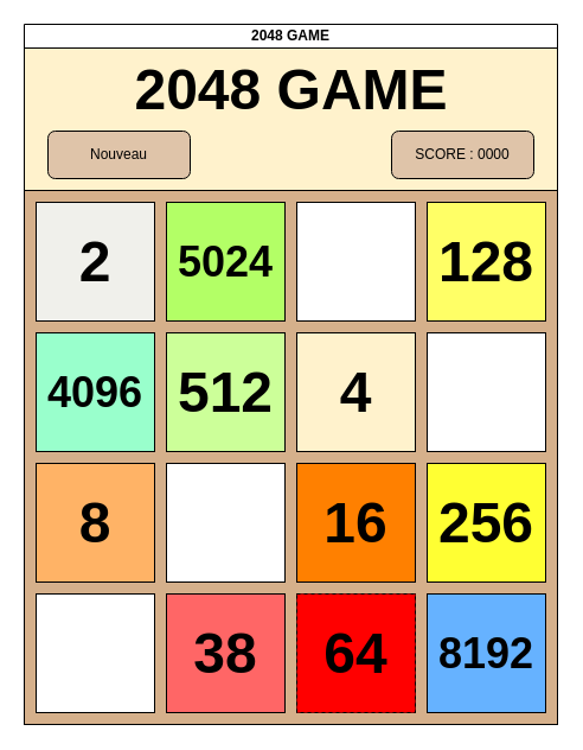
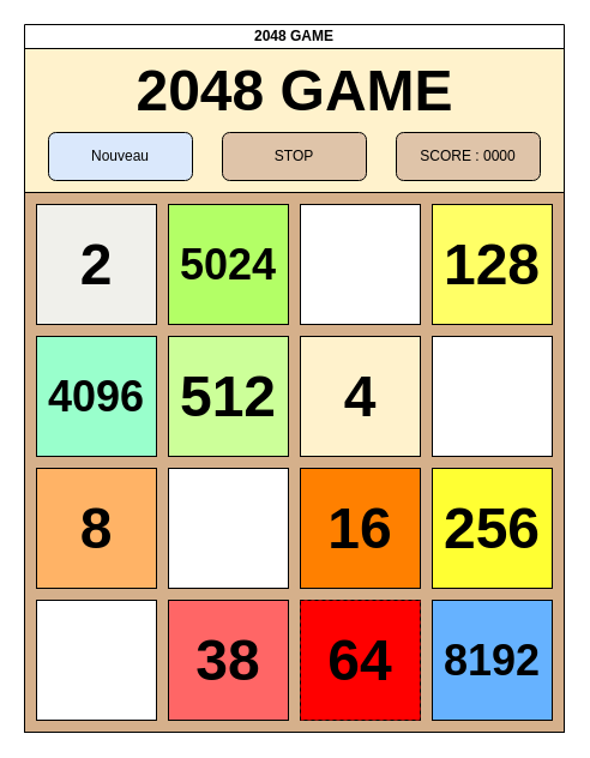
  <mxCell id="0" />
  <mxCell id="1" parent="0" />
  <mxCell id="2" value="2048 GAME" style="swimlane;whiteSpace=wrap;html=1;startSize=20;fillColor=#FFFFFF;strokeColor=#000000;" vertex="1" parent="1"><mxGeometry x="20" y="20" width="450" height="590" as="geometry" /></mxCell>
  <mxCell id="3" value="" style="rounded=0;whiteSpace=wrap;html=1;fillColor=#FFF2CC;" vertex="1" parent="2"><mxGeometry y="20" width="450" height="120" as="geometry" /></mxCell>
  <mxCell id="4" value="" style="rounded=0;whiteSpace=wrap;html=1;fillColor=#D5B08B;" vertex="1" parent="2"><mxGeometry y="140" width="450" height="450" as="geometry" /></mxCell>
  <mxCell id="5" value="" style="rounded=0;whiteSpace=wrap;html=1;" vertex="1" parent="2"><mxGeometry x="10" y="150" width="100" height="100" as="geometry" /></mxCell>
  <mxCell id="6" value="" style="rounded=0;whiteSpace=wrap;html=1;" vertex="1" parent="2"><mxGeometry x="120" y="150" width="100" height="100" as="geometry" /></mxCell>
  <mxCell id="7" value="" style="rounded=0;whiteSpace=wrap;html=1;" vertex="1" parent="2"><mxGeometry x="230" y="150" width="100" height="100" as="geometry" /></mxCell>
  <mxCell id="8" value="" style="rounded=0;whiteSpace=wrap;html=1;" vertex="1" parent="2"><mxGeometry x="340" y="150" width="100" height="100" as="geometry" /></mxCell>
  <mxCell id="9" value="" style="rounded=0;whiteSpace=wrap;html=1;fillColor=default;" vertex="1" parent="2"><mxGeometry x="340" y="260" width="100" height="100" as="geometry" /></mxCell>
  <mxCell id="10" value="" style="rounded=0;whiteSpace=wrap;html=1;" vertex="1" parent="2"><mxGeometry x="230" y="260" width="100" height="100" as="geometry" /></mxCell>
  <mxCell id="11" value="" style="rounded=0;whiteSpace=wrap;html=1;" vertex="1" parent="2"><mxGeometry x="120" y="260" width="100" height="100" as="geometry" /></mxCell>
  <mxCell id="12" value="" style="rounded=0;whiteSpace=wrap;html=1;" vertex="1" parent="2"><mxGeometry x="10" y="260" width="100" height="100" as="geometry" /></mxCell>
  <mxCell id="13" value="" style="rounded=0;whiteSpace=wrap;html=1;" vertex="1" parent="2"><mxGeometry x="10" y="370" width="100" height="100" as="geometry" /></mxCell>
  <mxCell id="14" value="" style="rounded=0;whiteSpace=wrap;html=1;" vertex="1" parent="2"><mxGeometry x="120" y="370" width="100" height="100" as="geometry" /></mxCell>
  <mxCell id="15" value="" style="rounded=0;whiteSpace=wrap;html=1;" vertex="1" parent="2"><mxGeometry x="230" y="370" width="100" height="100" as="geometry" /></mxCell>
  <mxCell id="16" value="" style="rounded=0;whiteSpace=wrap;html=1;" vertex="1" parent="2"><mxGeometry x="340" y="370" width="100" height="100" as="geometry" /></mxCell>
  <mxCell id="17" value="" style="rounded=0;whiteSpace=wrap;html=1;" vertex="1" parent="2"><mxGeometry x="340" y="480" width="100" height="100" as="geometry" /></mxCell>
  <mxCell id="18" value="" style="rounded=0;whiteSpace=wrap;html=1;" vertex="1" parent="2"><mxGeometry x="230" y="480" width="100" height="100" as="geometry" /></mxCell>
  <mxCell id="19" value="" style="rounded=0;whiteSpace=wrap;html=1;" vertex="1" parent="2"><mxGeometry x="120" y="480" width="100" height="100" as="geometry" /></mxCell>
  <mxCell id="20" value="" style="rounded=0;whiteSpace=wrap;html=1;" vertex="1" parent="2"><mxGeometry x="10" y="480" width="100" height="100" as="geometry" /></mxCell>
  <mxCell id="21" value="&lt;font style=&quot;font-size: 48px;&quot;&gt;&lt;b&gt;2&lt;/b&gt;&lt;/font&gt;" style="rounded=1;whiteSpace=wrap;html=1;fillColor=#F0F0EB;arcSize=0;" vertex="1" parent="2"><mxGeometry x="10" y="150" width="100" height="100" as="geometry" /></mxCell>
  <mxCell id="22" value="&lt;span style=&quot;font-size: 48px;&quot;&gt;&lt;b&gt;4&lt;/b&gt;&lt;/span&gt;" style="rounded=1;whiteSpace=wrap;html=1;fillColor=#FFF2CC;arcSize=0;" vertex="1" parent="2"><mxGeometry x="230" y="260" width="100" height="100" as="geometry" /></mxCell>
  <mxCell id="23" value="&lt;span style=&quot;font-size: 48px;&quot;&gt;&lt;b&gt;8&lt;/b&gt;&lt;/span&gt;" style="rounded=1;whiteSpace=wrap;html=1;fillColor=#FFB366;arcSize=0;" vertex="1" parent="2"><mxGeometry x="10" y="370" width="100" height="100" as="geometry" /></mxCell>
  <mxCell id="24" value="&lt;span style=&quot;font-size: 48px;&quot;&gt;&lt;b&gt;16&lt;/b&gt;&lt;/span&gt;" style="rounded=1;whiteSpace=wrap;html=1;fillColor=#FF8000;arcSize=0;" vertex="1" parent="2"><mxGeometry x="230" y="370" width="100" height="100" as="geometry" /></mxCell>
  <mxCell id="25" value="&lt;span style=&quot;font-size: 48px;&quot;&gt;&lt;b&gt;38&lt;/b&gt;&lt;/span&gt;" style="rounded=1;whiteSpace=wrap;html=1;fillColor=#FF6666;arcSize=0;" vertex="1" parent="2"><mxGeometry x="120" y="480" width="100" height="100" as="geometry" /></mxCell>
  <mxCell id="26" value="&lt;span style=&quot;font-size: 48px;&quot;&gt;&lt;b&gt;64&lt;/b&gt;&lt;/span&gt;" style="rounded=1;whiteSpace=wrap;html=1;fillColor=#FF0000;arcSize=0;dashed=1;" vertex="1" parent="2"><mxGeometry x="230" y="480" width="100" height="100" as="geometry" /></mxCell>
  <mxCell id="27" value="&lt;span style=&quot;font-size: 48px;&quot;&gt;&lt;b&gt;128&lt;/b&gt;&lt;/span&gt;" style="rounded=1;whiteSpace=wrap;html=1;fillColor=#FFFF66;arcSize=0;" vertex="1" parent="2"><mxGeometry x="340" y="150" width="100" height="100" as="geometry" /></mxCell>
  <mxCell id="28" value="&lt;span style=&quot;font-size: 48px;&quot;&gt;&lt;b&gt;256&lt;/b&gt;&lt;/span&gt;" style="rounded=1;whiteSpace=wrap;html=1;fillColor=#FFFF33;arcSize=0;" vertex="1" parent="2"><mxGeometry x="340" y="370" width="100" height="100" as="geometry" /></mxCell>
- <mxCell id="29" value="Nouveau" style="rounded=1;whiteSpace=wrap;html=1;fillColor=#DFC4A9;" vertex="1" parent="2"><mxGeometry x="20" y="90" width="120" height="40" as="geometry" /></mxCell>
+ <mxCell id="29" value="Nouveau" style="rounded=1;whiteSpace=wrap;html=1;fillColor=#dae8fc;" vertex="1" parent="2"><mxGeometry x="20" y="90" width="120" height="40" as="geometry" /></mxCell>
+ <mxCell id="30" value="STOP" style="rounded=1;whiteSpace=wrap;html=1;fillColor=#DFC4A9;" vertex="1" parent="2"><mxGeometry x="165" y="90" width="120" height="40" as="geometry" /></mxCell>
  <mxCell id="31" value="&lt;span style=&quot;font-size: 48px;&quot;&gt;&lt;b&gt;512&lt;/b&gt;&lt;/span&gt;" style="rounded=1;whiteSpace=wrap;html=1;fillColor=#CCFF99;arcSize=0;" vertex="1" parent="2"><mxGeometry x="120" y="260" width="100" height="100" as="geometry" /></mxCell>
  <mxCell id="32" value="&lt;b style=&quot;&quot;&gt;&lt;font style=&quot;font-size: 36px;&quot;&gt;5024&lt;/font&gt;&lt;/b&gt;" style="rounded=1;whiteSpace=wrap;html=1;fillColor=#B3FF66;arcSize=0;" vertex="1" parent="2"><mxGeometry x="120" y="150" width="100" height="100" as="geometry" /></mxCell>
  <mxCell id="33" value="&lt;span style=&quot;font-size: 36px;&quot;&gt;&lt;b&gt;4096&lt;/b&gt;&lt;/span&gt;" style="rounded=1;whiteSpace=wrap;html=1;fillColor=#99FFCC;arcSize=0;" vertex="1" parent="2"><mxGeometry x="10" y="260" width="100" height="100" as="geometry" /></mxCell>
  <mxCell id="34" value="&lt;span style=&quot;font-size: 36px;&quot;&gt;&lt;b&gt;8192&lt;/b&gt;&lt;/span&gt;" style="rounded=1;whiteSpace=wrap;html=1;fillColor=#66B2FF;arcSize=0;" vertex="1" parent="2"><mxGeometry x="340" y="480" width="100" height="100" as="geometry" /></mxCell>
  <mxCell id="35" value="SCORE : 0000" style="rounded=1;whiteSpace=wrap;html=1;fillColor=#DFC4A9;" vertex="1" parent="2"><mxGeometry x="310" y="90" width="120" height="40" as="geometry" /></mxCell>
  <mxCell id="36" value="&lt;font style=&quot;font-size: 48px;&quot;&gt;&lt;b&gt;2048 GAME&lt;/b&gt;&lt;/font&gt;" style="text;html=1;align=center;verticalAlign=middle;resizable=0;points=[];autosize=1;strokeColor=none;fillColor=none;" vertex="1" parent="2"><mxGeometry x="80" y="20" width="290" height="70" as="geometry" /></mxCell>
